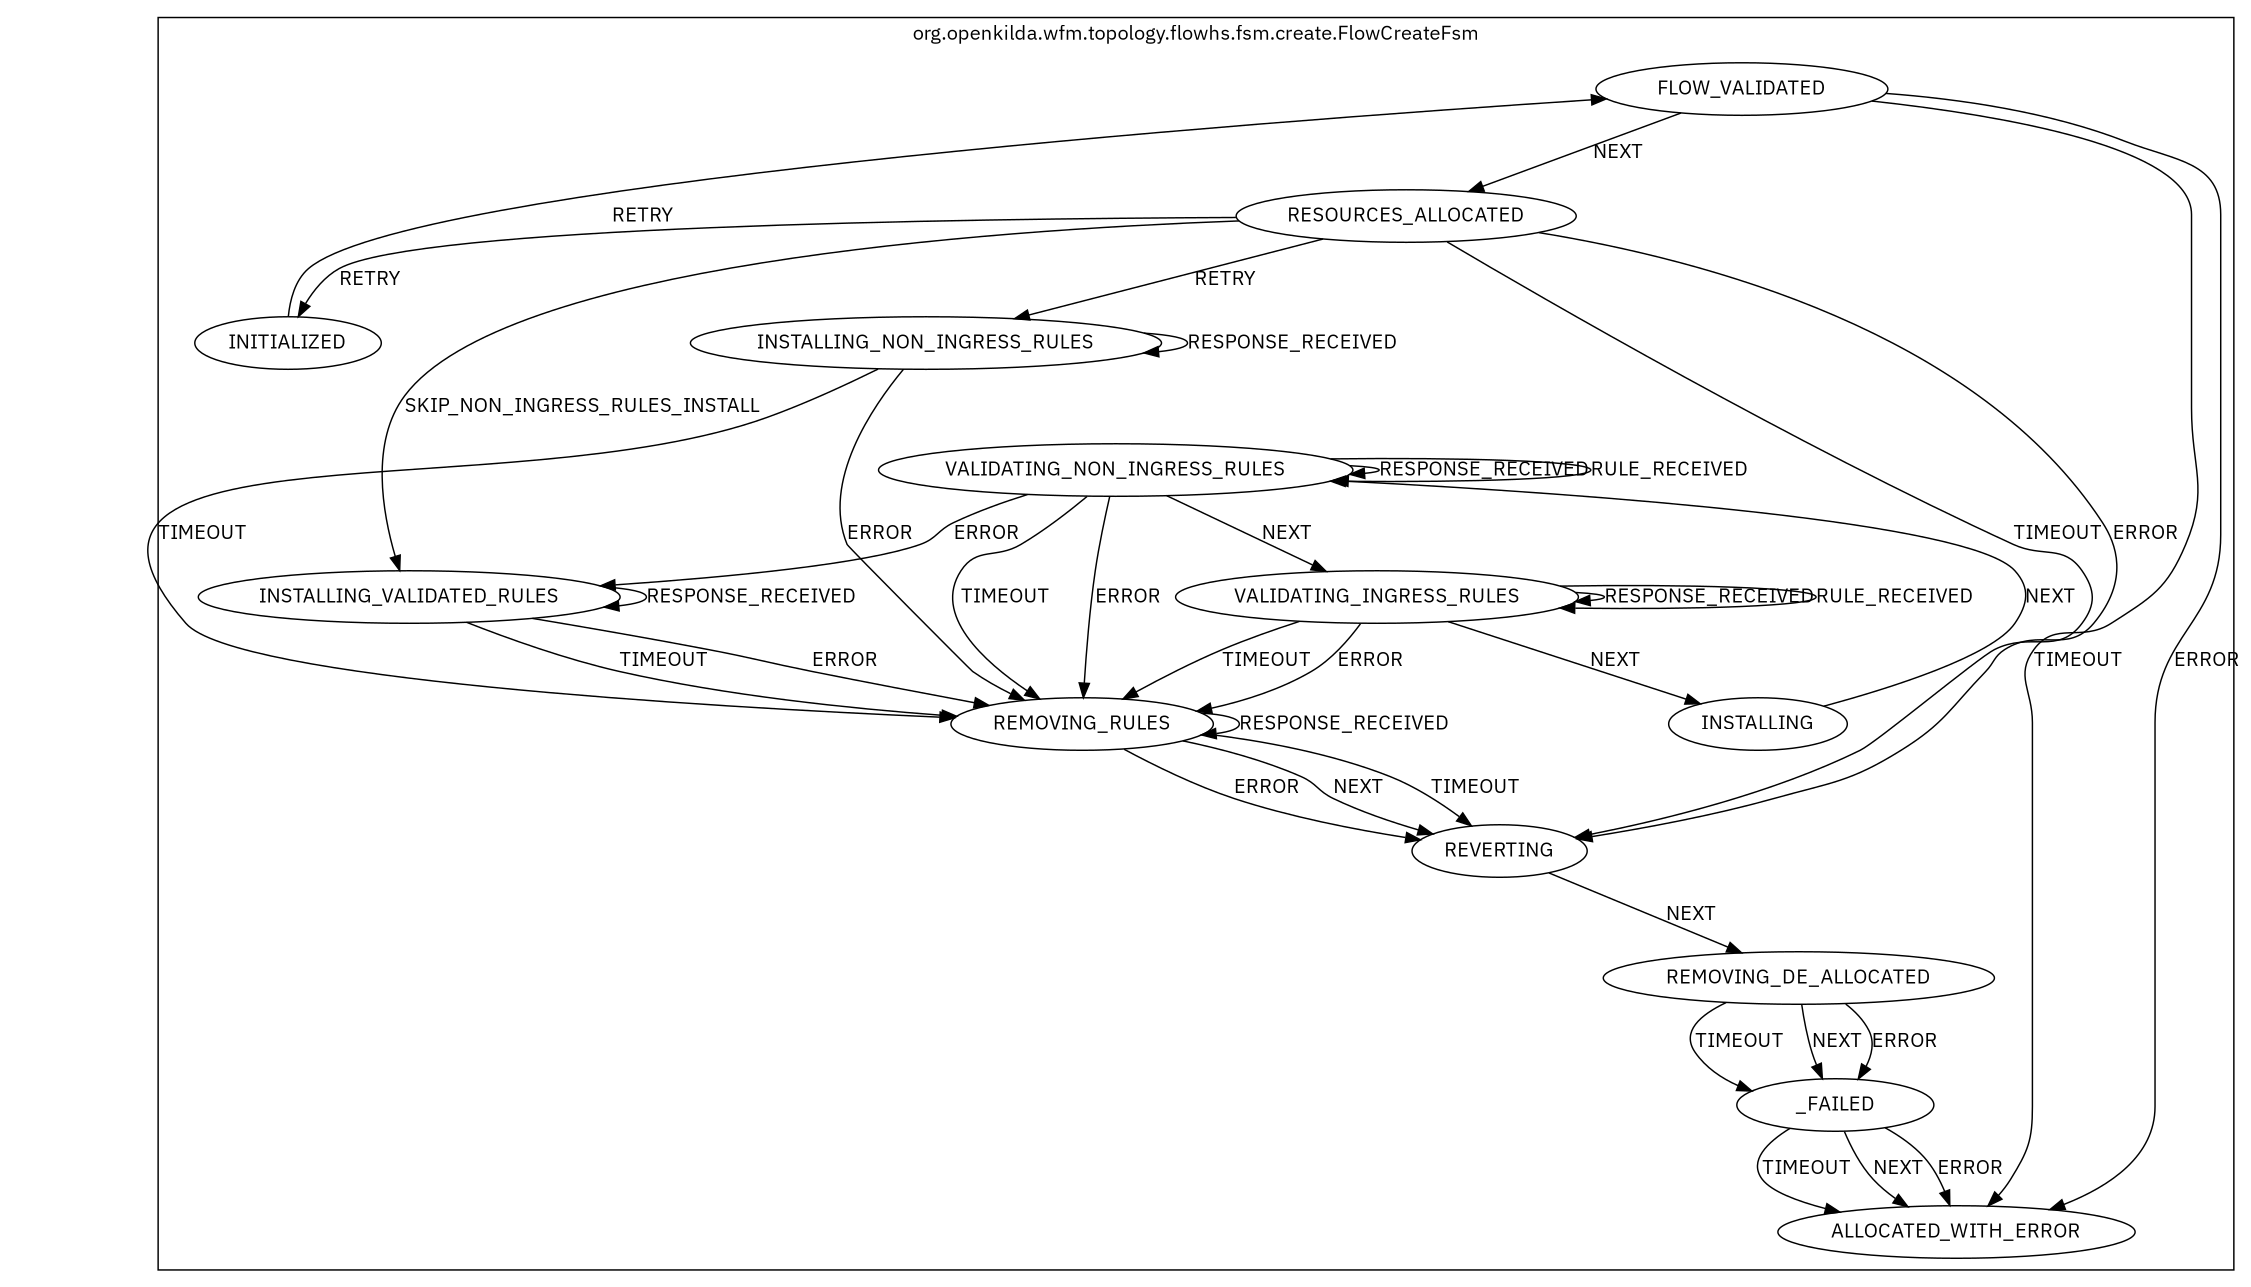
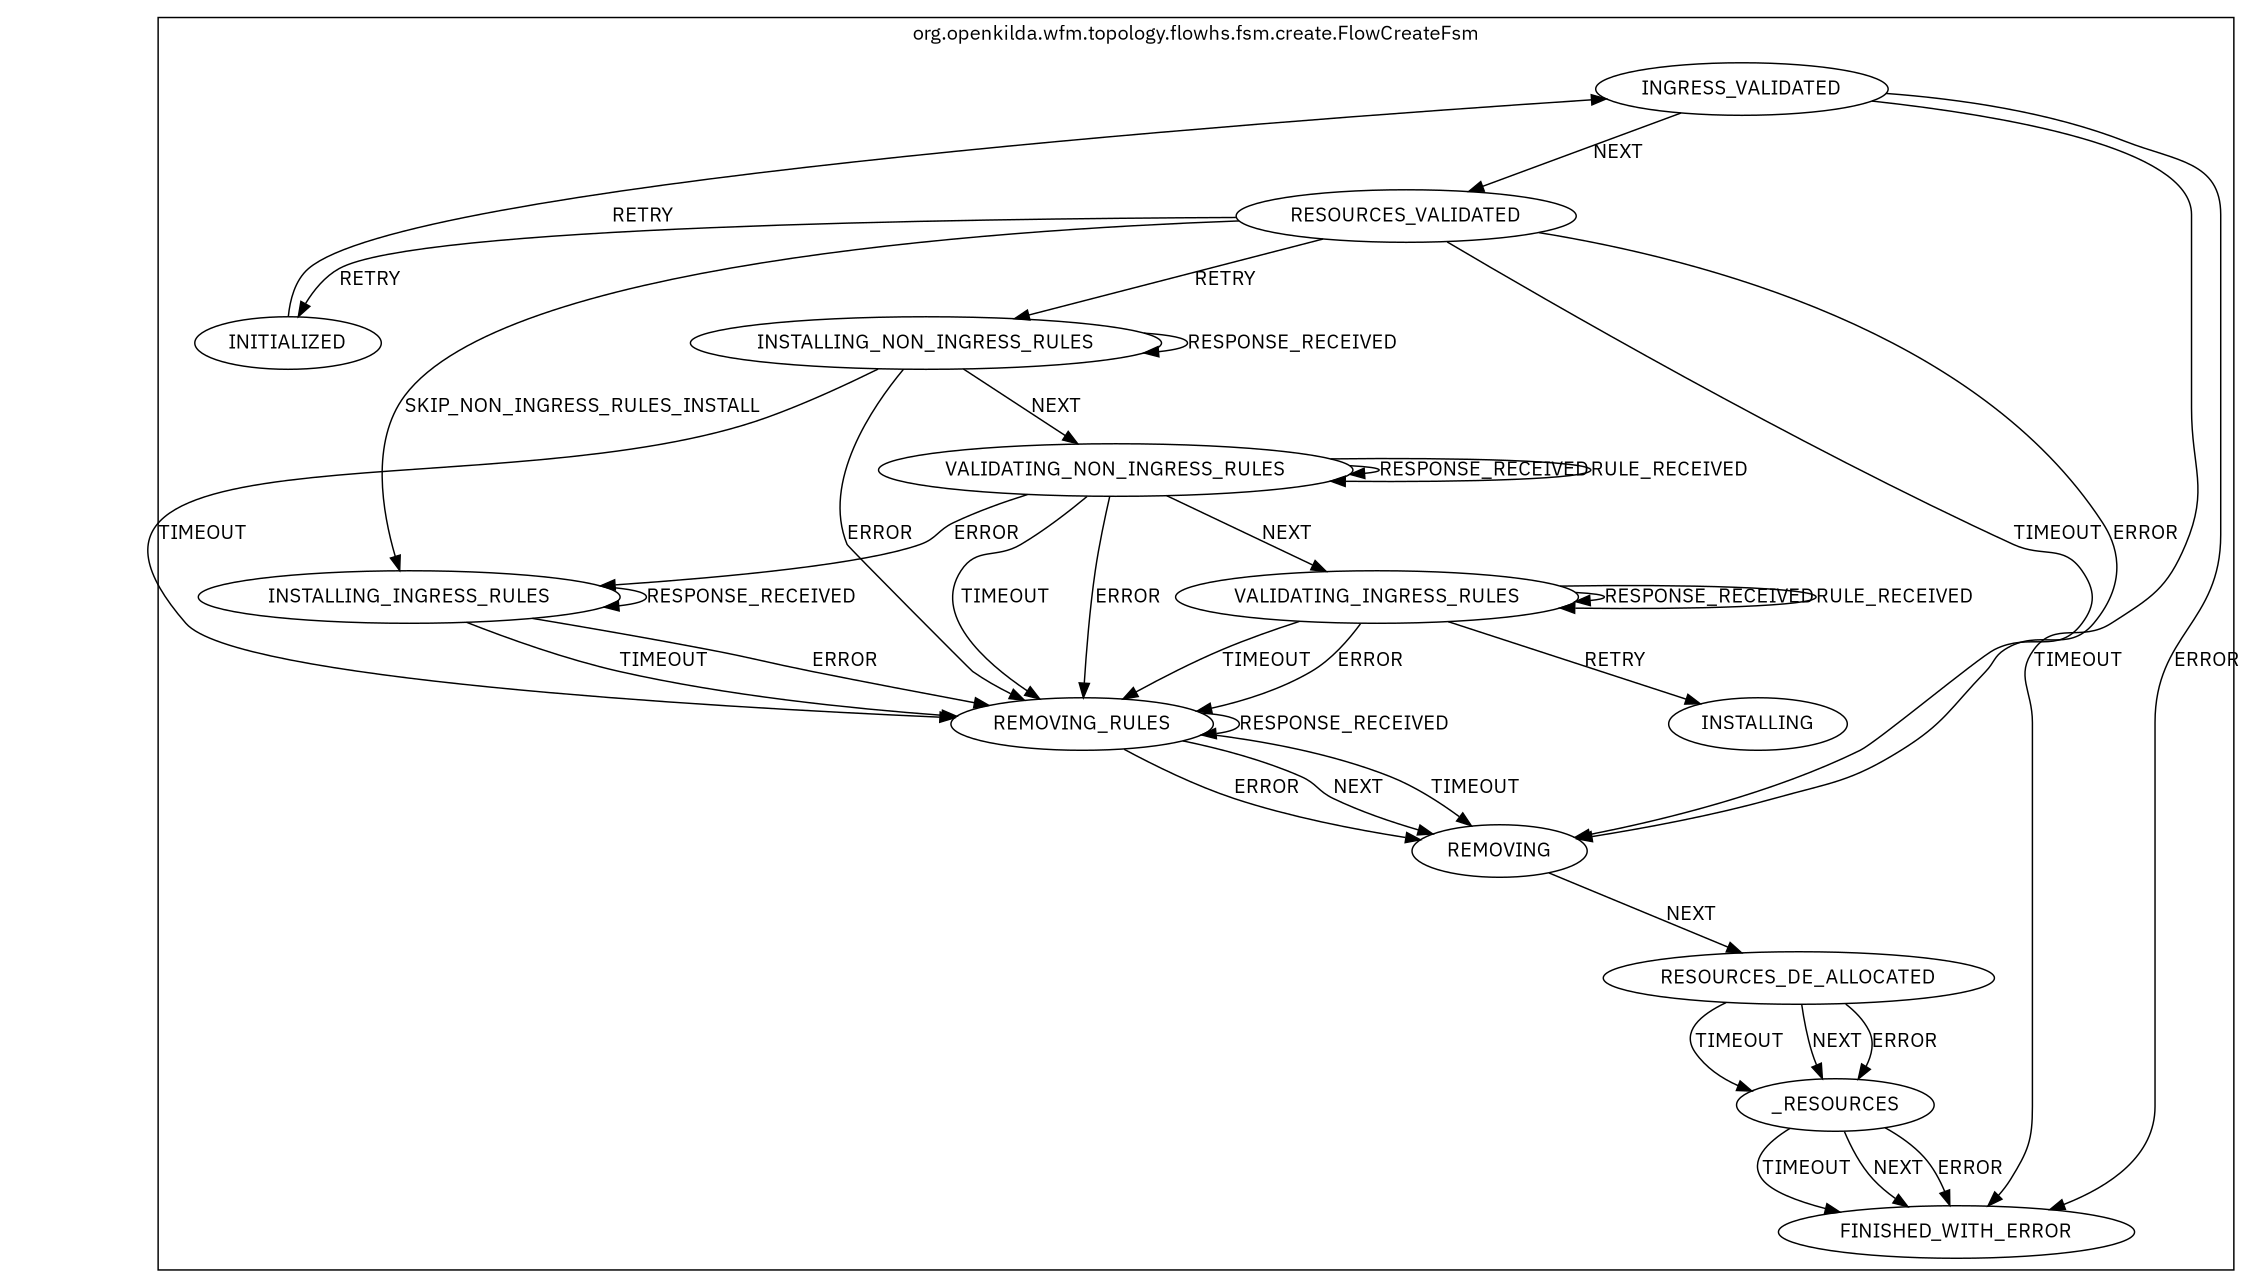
  digraph {
    compound=true
    fontname="IBM Plex Sans"
    node [fontname="IBM Plex Sans"]
    edge [fontname="IBM Plex Sans"]
-   n1 [label=REMOVING_DE_ALLOCATED]
-   n2 [label=_FAILED]
-   n3 [label=RESOURCES_ALLOCATED]
+   n1 [label=RESOURCES_DE_ALLOCATED]
+   n2 [label=_RESOURCES]
+   n3 [label=RESOURCES_VALIDATED]
    n4 [label=INITIALIZED]
-   n5 [label=REVERTING]
-   n6 [label=INSTALLING_VALIDATED_RULES]
+   n5 [label=REMOVING]
+   n6 [label=INSTALLING_INGRESS_RULES]
    n7 [label=INSTALLING_NON_INGRESS_RULES]
-   n8 [label=FLOW_VALIDATED]
+   n8 [label=INGRESS_VALIDATED]
    n9 [label=VALIDATING_NON_INGRESS_RULES]
    n10 [label=REMOVING_RULES]
-   n11 [label=ALLOCATED_WITH_ERROR]
+   n11 [label=FINISHED_WITH_ERROR]
    n12 [label=VALIDATING_INGRESS_RULES]
    n13 [label=INSTALLING]
    subgraph cluster_1 {
      label="org.openkilda.wfm.topology.flowhs.fsm.create.FlowCreateFsm"
      n1
      n2
      n3
      n4
      n5
      n6
      n7
      n8
      n9
      n10
      n11
      n12
      n13
    }
    n1 -> n2 [label=ERROR]
    n1 -> n2 [label=TIMEOUT]
    n1 -> n2 [label=NEXT]
    n2 -> n11 [label=NEXT]
    n2 -> n11 [label=ERROR]
    n2 -> n11 [label=TIMEOUT]
    n3 -> n4 [label=RETRY]
    n3 -> n5 [label=TIMEOUT]
    n3 -> n5 [label=ERROR]
    n3 -> n6 [label=SKIP_NON_INGRESS_RULES_INSTALL]
    n3 -> n7 [label=RETRY]
    n4 -> n8 [label=RETRY]
    n5 -> n1 [label=NEXT]
    n6 -> n6 [label=RESPONSE_RECEIVED]
    n6 -> n10 [label=TIMEOUT]
    n6 -> n10 [label=ERROR]
    n7 -> n7 [label=RESPONSE_RECEIVED]
-   n13 -> n9 [label=NEXT]
+   n7 -> n9 [label=NEXT]
    n7 -> n10 [label=TIMEOUT]
    n7 -> n10 [label=ERROR]
    n8 -> n3 [label=NEXT]
    n8 -> n11 [label=TIMEOUT]
    n8 -> n11 [label=ERROR]
    n9 -> n6 [label=ERROR]
    n9 -> n9 [label=RESPONSE_RECEIVED]
    n9 -> n9 [label=RULE_RECEIVED]
    n9 -> n10 [label=TIMEOUT]
    n9 -> n10 [label=ERROR]
    n9 -> n12 [label=NEXT]
    n10 -> n5 [label=TIMEOUT]
    n10 -> n5 [label=ERROR]
    n10 -> n5 [label=NEXT]
    n10 -> n10 [label=RESPONSE_RECEIVED]
    n12 -> n10 [label=TIMEOUT]
    n12 -> n10 [label=ERROR]
    n12 -> n12 [label=RESPONSE_RECEIVED]
    n12 -> n12 [label=RULE_RECEIVED]
-   n12 -> n13 [label=NEXT]
+   n12 -> n13 [label=RETRY]
  }
